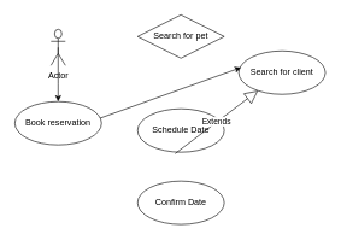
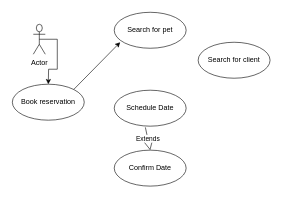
  <mxCell id="0" />
  <mxCell id="1" parent="0" />
  <mxCell id="2" style="edgeStyle=orthogonalEdgeStyle;rounded=0;orthogonalLoop=1;jettySize=auto;html=1;exitX=0.5;exitY=0.5;exitDx=0;exitDy=0;exitPerimeter=0;" edge="1" parent="1" source="3"><mxGeometry relative="1" as="geometry"><mxPoint x="80" y="140" as="targetPoint" /></mxGeometry></mxCell>
- <mxCell id="3" value="Actor" style="shape=umlActor;verticalLabelPosition=bottom;verticalAlign=top;html=1;outlineConnect=0;" vertex="1" parent="1"><mxGeometry x="70" y="40" width="20" height="50" as="geometry" /></mxCell>
+ <mxCell id="3" value="Actor" style="shape=umlActor;verticalLabelPosition=bottom;verticalAlign=top;html=1;outlineConnect=0;" vertex="1" parent="1"><mxGeometry x="55" y="40" width="20" height="50" as="geometry" /></mxCell>
  <mxCell id="4" value="Book reservation" style="ellipse;whiteSpace=wrap;html=1;" vertex="1" parent="1"><mxGeometry x="20" y="140" width="120" height="60" as="geometry" /></mxCell>
  <mxCell id="5" value="Schedule Date" style="ellipse;whiteSpace=wrap;html=1;" vertex="1" parent="1"><mxGeometry x="190" y="150" width="120" height="60" as="geometry" /></mxCell>
- <mxCell id="6" value="Search for pet" style="rhombus;whiteSpace=wrap;html=1;" vertex="1" parent="1"><mxGeometry x="190" y="20" width="120" height="60" as="geometry" /></mxCell>
+ <mxCell id="6" value="Search for pet" style="ellipse;whiteSpace=wrap;html=1;" vertex="1" parent="1"><mxGeometry x="190" y="20" width="120" height="60" as="geometry" /></mxCell>
  <mxCell id="7" value="Search for client" style="ellipse;whiteSpace=wrap;html=1;" vertex="1" parent="1"><mxGeometry x="330" y="70" width="120" height="60" as="geometry" /></mxCell>
  <mxCell id="8" value="Confirm Date" style="ellipse;whiteSpace=wrap;html=1;" vertex="1" parent="1"><mxGeometry x="190" y="250" width="120" height="60" as="geometry" /></mxCell>
- <mxCell id="10" value="" style="endArrow=classic;html=1;rounded=0;exitX=0.983;exitY=0.383;exitDx=0;exitDy=0;entryX=0.025;entryY=0.383;entryDx=0;entryDy=0;entryPerimeter=0;exitPerimeter=0;" edge="1" parent="1" source="4" target="7"><mxGeometry width="50" height="50" relative="1" as="geometry"><mxPoint x="132" y="159" as="sourcePoint" /><mxPoint x="210" y="80" as="targetPoint" /></mxGeometry></mxCell>
- <mxCell id="11" value="Extends" style="endArrow=block;endSize=16;endFill=0;html=1;rounded=0;exitX=0.433;exitY=1.033;exitDx=0;exitDy=0;exitPerimeter=0;" edge="1" parent="1" source="5" target="7"><mxGeometry width="160" relative="1" as="geometry"><mxPoint x="110" y="80" as="sourcePoint" /><mxPoint x="270" y="80" as="targetPoint" /></mxGeometry></mxCell>
+ <mxCell id="9" value="" style="endArrow=classic;html=1;rounded=0;exitX=1;exitY=0;exitDx=0;exitDy=0;entryX=0.083;entryY=0.833;entryDx=0;entryDy=0;entryPerimeter=0;" edge="1" parent="1" source="4" target="6"><mxGeometry width="50" height="50" relative="1" as="geometry"><mxPoint x="170" y="110" as="sourcePoint" /><mxPoint x="220" y="60" as="targetPoint" /></mxGeometry></mxCell>
+ <mxCell id="11" value="Extends" style="endArrow=block;endSize=16;endFill=0;html=1;rounded=0;entryX=0.5;entryY=0;entryDx=0;entryDy=0;exitX=0.433;exitY=1.033;exitDx=0;exitDy=0;exitPerimeter=0;" edge="1" parent="1" source="5" target="8"><mxGeometry width="160" relative="1" as="geometry"><mxPoint x="110" y="80" as="sourcePoint" /><mxPoint x="270" y="80" as="targetPoint" /></mxGeometry></mxCell>
